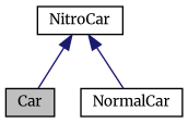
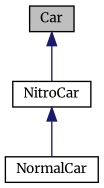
  digraph {
    fontname=Merriweather
    node [color=black fillcolor=white fontname=Merriweather fontsize=10 shape=record style=filled]
    edge [color=midnightblue dir=back fontname=Merriweather fontsize=10 labelfontname=Helvetica labelfontsize=10 style=solid]
    n1 [fillcolor=grey75 fontcolor=black height=0.2 label=Car width=0.4]
    n2 [height=0.2 label=NitroCar width=0.4]
    n3 [height=0.2 label=NormalCar width=0.4]
-   n2 -> n1
+   n1 -> n2
    n2 -> n3
  }
